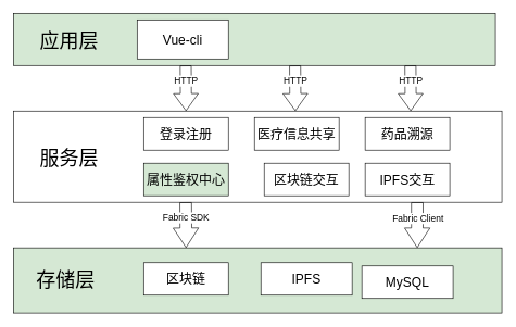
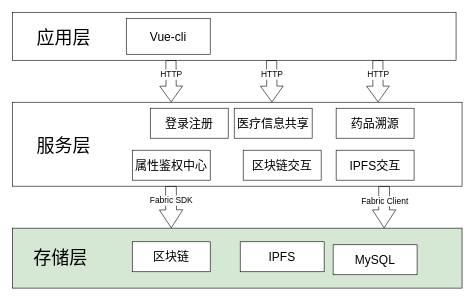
  <mxCell id="0" />
  <mxCell id="1" parent="0" />
- <mxCell id="2" value="&lt;font style=&quot;font-size: 35px;&quot;&gt;&amp;nbsp; &amp;nbsp; &lt;/font&gt;&lt;font style=&quot;font-size: 30px;&quot;&gt;应用层&lt;/font&gt;&lt;font style=&quot;font-size: 35px;&quot;&gt;&amp;nbsp; &amp;nbsp;&lt;/font&gt;" style="rounded=0;whiteSpace=wrap;html=1;align=left;fillColor=#d5e8d4;" vertex="1" parent="1"><mxGeometry x="20" y="20" width="740" height="80" as="geometry" /></mxCell>
+ <mxCell id="2" value="&lt;font style=&quot;font-size: 35px;&quot;&gt;&amp;nbsp; &amp;nbsp; &lt;/font&gt;&lt;font style=&quot;font-size: 30px;&quot;&gt;应用层&lt;/font&gt;&lt;font style=&quot;font-size: 35px;&quot;&gt;&amp;nbsp; &amp;nbsp;&lt;/font&gt;" style="rounded=0;whiteSpace=wrap;html=1;align=left;" vertex="1" parent="1"><mxGeometry x="20" y="20" width="740" height="80" as="geometry" /></mxCell>
  <mxCell id="3" value="&lt;font style=&quot;font-size: 20px;&quot;&gt;Vue-cli&lt;/font&gt;" style="rounded=0;whiteSpace=wrap;html=1;" vertex="1" parent="1"><mxGeometry x="210" y="30" width="140" height="60" as="geometry" /></mxCell>
  <mxCell id="4" value="" style="group" vertex="1" connectable="0" parent="1"><mxGeometry x="20" y="170" width="750" height="140" as="geometry" /></mxCell>
  <mxCell id="5" value="&lt;font style=&quot;font-size: 35px;&quot;&gt;&amp;nbsp; &amp;nbsp; &lt;/font&gt;&lt;font style=&quot;font-size: 30px;&quot;&gt;服务层&lt;/font&gt;&lt;font style=&quot;font-size: 35px;&quot;&gt;&amp;nbsp; &amp;nbsp;&lt;/font&gt;" style="rounded=0;whiteSpace=wrap;html=1;align=left;" vertex="1" parent="4"><mxGeometry width="750" height="140" as="geometry" /></mxCell>
- <mxCell id="6" value="&lt;font style=&quot;font-size: 20px;&quot;&gt;登录注册&lt;/font&gt;" style="rounded=0;whiteSpace=wrap;html=1;" vertex="1" parent="4"><mxGeometry x="200" y="10" width="130" height="50" as="geometry" /></mxCell>
+ <mxCell id="6" value="&lt;font style=&quot;font-size: 20px;&quot;&gt;登录注册&lt;/font&gt;" style="rounded=0;whiteSpace=wrap;html=1;" vertex="1" parent="4"><mxGeometry x="230" y="10" width="130" height="50" as="geometry" /></mxCell>
  <mxCell id="7" value="&lt;font style=&quot;font-size: 20px;&quot;&gt;医疗信息共享&lt;/font&gt;" style="rounded=0;whiteSpace=wrap;html=1;" vertex="1" parent="4"><mxGeometry x="370" y="10" width="130" height="50" as="geometry" /></mxCell>
  <mxCell id="8" value="&lt;font style=&quot;font-size: 20px;&quot;&gt;药品溯源&lt;/font&gt;" style="rounded=0;whiteSpace=wrap;html=1;" vertex="1" parent="4"><mxGeometry x="540" y="10" width="130" height="50" as="geometry" /></mxCell>
  <mxCell id="9" value="&lt;font style=&quot;font-size: 20px;&quot;&gt;IPFS交互&lt;/font&gt;" style="rounded=0;whiteSpace=wrap;html=1;" vertex="1" parent="4"><mxGeometry x="540" y="80" width="130" height="50" as="geometry" /></mxCell>
  <mxCell id="10" value="&lt;font style=&quot;font-size: 20px;&quot;&gt;区块链交互&lt;/font&gt;" style="rounded=0;whiteSpace=wrap;html=1;" vertex="1" parent="4"><mxGeometry x="385" y="80" width="130" height="50" as="geometry" /></mxCell>
- <mxCell id="11" value="&lt;font style=&quot;font-size: 20px;&quot;&gt;属性鉴权中心&lt;/font&gt;" style="rounded=0;whiteSpace=wrap;html=1;fillColor=#d5e8d4;" vertex="1" parent="4"><mxGeometry x="200" y="80" width="130" height="50" as="geometry" /></mxCell>
+ <mxCell id="11" value="&lt;font style=&quot;font-size: 20px;&quot;&gt;属性鉴权中心&lt;/font&gt;" style="rounded=0;whiteSpace=wrap;html=1;" vertex="1" parent="4"><mxGeometry x="200" y="80" width="130" height="50" as="geometry" /></mxCell>
  <mxCell id="12" value="" style="group" vertex="1" connectable="0" parent="1"><mxGeometry x="284.5" y="310" width="355.5" height="70" as="geometry" /></mxCell>
  <mxCell id="13" value="" style="shape=flexArrow;endArrow=classic;html=1;rounded=0;width=18;endSize=9.67;startSize=9.67;" edge="1" parent="12"><mxGeometry width="50" height="50" relative="1" as="geometry"><mxPoint as="sourcePoint" /><mxPoint x="0.5" y="70" as="targetPoint" /></mxGeometry></mxCell>
  <mxCell id="14" value="&lt;font style=&quot;font-size: 14px;&quot;&gt;Fabric SDK&lt;/font&gt;" style="edgeLabel;html=1;align=center;verticalAlign=middle;resizable=0;points=[];" vertex="1" connectable="0" parent="13"><mxGeometry x="-0.311" relative="1" as="geometry"><mxPoint as="offset" /></mxGeometry></mxCell>
  <mxCell id="15" value="" style="shape=flexArrow;endArrow=classic;html=1;rounded=0;width=18;endSize=9.67;startSize=9.67;" edge="1" parent="12"><mxGeometry width="50" height="50" relative="1" as="geometry"><mxPoint x="355.5" as="sourcePoint" /><mxPoint x="355.5" y="70" as="targetPoint" /></mxGeometry></mxCell>
  <mxCell id="16" value="&lt;font style=&quot;font-size: 14px;&quot;&gt;Fabric Client&lt;/font&gt;" style="edgeLabel;html=1;align=center;verticalAlign=middle;resizable=0;points=[];" vertex="1" connectable="0" parent="15"><mxGeometry x="-0.311" relative="1" as="geometry"><mxPoint as="offset" /></mxGeometry></mxCell>
  <mxCell id="17" value="" style="group" vertex="1" connectable="0" parent="1"><mxGeometry x="20" y="380" width="750" height="100" as="geometry" /></mxCell>
  <mxCell id="18" value="&lt;font style=&quot;font-size: 30px;&quot;&gt;&amp;nbsp; &amp;nbsp; 存储层&amp;nbsp; &amp;nbsp;&lt;/font&gt;" style="rounded=0;whiteSpace=wrap;html=1;align=left;fillColor=#d5e8d4;" vertex="1" parent="17"><mxGeometry width="750" height="100" as="geometry" /></mxCell>
  <mxCell id="19" value="&lt;font style=&quot;font-size: 20px;&quot;&gt;区块链&lt;/font&gt;" style="rounded=0;whiteSpace=wrap;html=1;" vertex="1" parent="17"><mxGeometry x="200" y="22.727" width="130" height="50" as="geometry" /></mxCell>
  <mxCell id="20" value="&lt;font style=&quot;font-size: 20px;&quot;&gt;IPFS&lt;/font&gt;" style="rounded=0;whiteSpace=wrap;html=1;" vertex="1" parent="17"><mxGeometry x="380" y="22.727" width="140" height="50" as="geometry" /></mxCell>
  <mxCell id="21" value="&lt;font style=&quot;font-size: 20px;&quot;&gt;MySQL&lt;/font&gt;" style="rounded=0;whiteSpace=wrap;html=1;" vertex="1" parent="17"><mxGeometry x="535" y="27.727" width="140" height="50" as="geometry" /></mxCell>
  <mxCell id="22" value="" style="group" vertex="1" connectable="0" parent="1"><mxGeometry x="284.5" y="100" width="345.5" height="70" as="geometry" /></mxCell>
  <mxCell id="23" value="" style="shape=flexArrow;endArrow=classic;html=1;rounded=0;exitX=0.322;exitY=1;exitDx=0;exitDy=0;exitPerimeter=0;width=17;endSize=8.44;" edge="1" parent="22"><mxGeometry width="50" height="50" relative="1" as="geometry"><mxPoint as="sourcePoint" /><mxPoint x="0.507" y="70" as="targetPoint" /></mxGeometry></mxCell>
  <mxCell id="24" value="&lt;font style=&quot;font-size: 14px;&quot;&gt;HTTP&lt;/font&gt;" style="edgeLabel;html=1;align=center;verticalAlign=middle;resizable=0;points=[];" vertex="1" connectable="0" parent="23"><mxGeometry x="-0.311" relative="1" as="geometry"><mxPoint as="offset" /></mxGeometry></mxCell>
  <mxCell id="25" value="" style="shape=flexArrow;endArrow=classic;html=1;rounded=0;exitX=0.322;exitY=1;exitDx=0;exitDy=0;exitPerimeter=0;width=17;endSize=8.44;" edge="1" parent="22"><mxGeometry width="50" height="50" relative="1" as="geometry"><mxPoint x="344.993" as="sourcePoint" /><mxPoint x="345.5" y="70" as="targetPoint" /></mxGeometry></mxCell>
  <mxCell id="26" value="&lt;font style=&quot;font-size: 14px;&quot;&gt;HTTP&lt;/font&gt;" style="edgeLabel;html=1;align=center;verticalAlign=middle;resizable=0;points=[];" vertex="1" connectable="0" parent="25"><mxGeometry x="-0.311" relative="1" as="geometry"><mxPoint as="offset" /></mxGeometry></mxCell>
  <mxCell id="27" value="" style="shape=flexArrow;endArrow=classic;html=1;rounded=0;exitX=0.322;exitY=1;exitDx=0;exitDy=0;exitPerimeter=0;width=17;endSize=8.44;" edge="1" parent="22"><mxGeometry width="50" height="50" relative="1" as="geometry"><mxPoint x="167.93" as="sourcePoint" /><mxPoint x="168.438" y="70" as="targetPoint" /></mxGeometry></mxCell>
  <mxCell id="28" value="&lt;font style=&quot;font-size: 14px;&quot;&gt;HTTP&lt;/font&gt;" style="edgeLabel;html=1;align=center;verticalAlign=middle;resizable=0;points=[];" vertex="1" connectable="0" parent="27"><mxGeometry x="-0.311" relative="1" as="geometry"><mxPoint as="offset" /></mxGeometry></mxCell>
